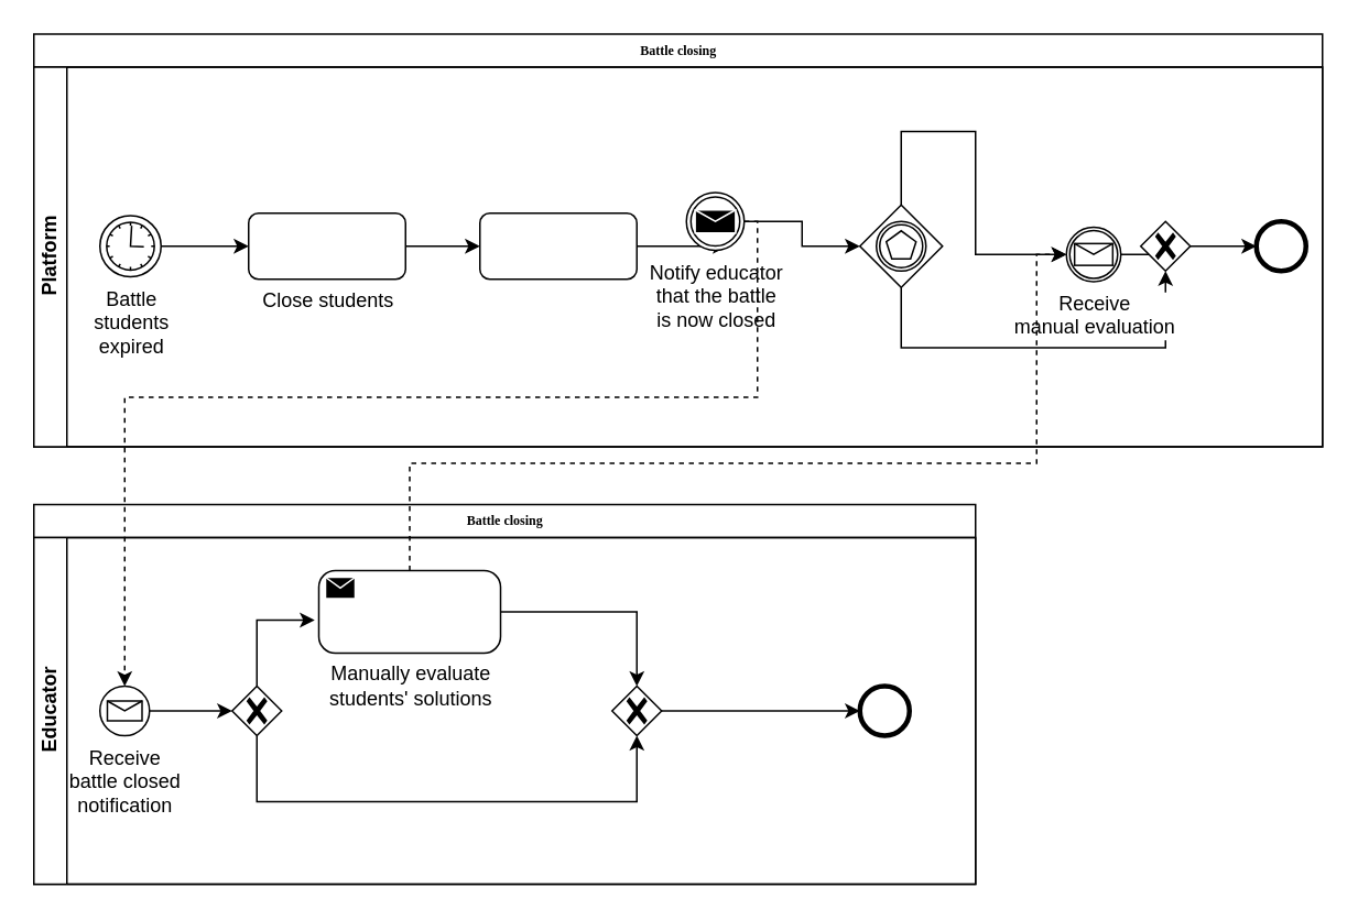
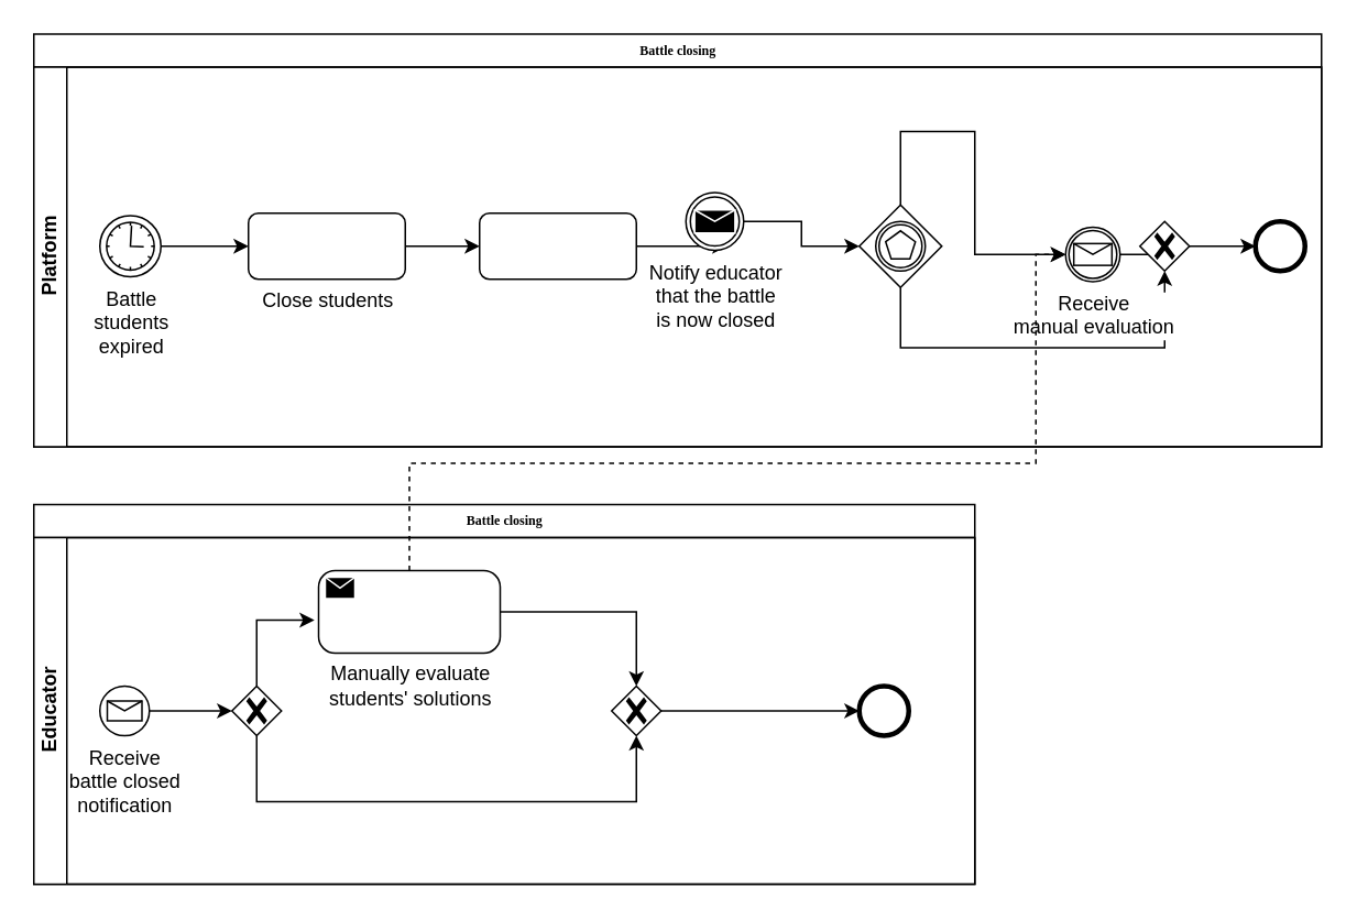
  <mxCell id="0" />
  <mxCell id="1" parent="0" />
  <mxCell id="2" value="Battle closing" style="swimlane;html=1;childLayout=stackLayout;horizontal=1;startSize=20;horizontalStack=0;rounded=0;shadow=0;labelBackgroundColor=none;strokeWidth=1;fontFamily=Verdana;fontSize=8;align=center;" parent="1" vertex="1"><mxGeometry x="20" y="20" width="780" height="250" as="geometry" /></mxCell>
  <mxCell id="3" value="Platform" style="swimlane;html=1;startSize=20;horizontal=0;" parent="2" vertex="1"><mxGeometry y="20" width="780" height="230" as="geometry" /></mxCell>
  <mxCell id="4" style="edgeStyle=orthogonalEdgeStyle;rounded=0;orthogonalLoop=1;jettySize=auto;html=1;entryX=0;entryY=0.5;entryDx=0;entryDy=0;" parent="3" source="5" target="7" edge="1"><mxGeometry relative="1" as="geometry" /></mxCell>
  <mxCell id="5" value="&lt;div&gt;Battle&lt;/div&gt;&lt;div&gt;students&lt;/div&gt;&lt;div&gt;expired&lt;br&gt;&lt;/div&gt;" style="points=[[0.145,0.145,0],[0.5,0,0],[0.855,0.145,0],[1,0.5,0],[0.855,0.855,0],[0.5,1,0],[0.145,0.855,0],[0,0.5,0]];shape=mxgraph.bpmn.event;html=1;verticalLabelPosition=bottom;labelBackgroundColor=#ffffff;verticalAlign=top;align=center;perimeter=ellipsePerimeter;outlineConnect=0;aspect=fixed;outline=standard;symbol=timer;" parent="3" vertex="1"><mxGeometry x="40" y="90" width="37" height="37" as="geometry" /></mxCell>
  <mxCell id="6" style="edgeStyle=orthogonalEdgeStyle;rounded=0;orthogonalLoop=1;jettySize=auto;html=1;entryX=0;entryY=0.5;entryDx=0;entryDy=0;" parent="3" source="7" target="10" edge="1"><mxGeometry relative="1" as="geometry" /></mxCell>
  <mxCell id="7" value="" style="rounded=1;whiteSpace=wrap;html=1;" parent="3" vertex="1"><mxGeometry x="130" y="88.5" width="95" height="40" as="geometry" /></mxCell>
  <mxCell id="8" value="Close students" style="text;html=1;align=center;verticalAlign=middle;resizable=0;points=[];autosize=1;strokeColor=none;fillColor=none;" parent="3" vertex="1"><mxGeometry x="112.5" y="127" width="130" height="30" as="geometry" /></mxCell>
  <mxCell id="9" style="edgeStyle=orthogonalEdgeStyle;rounded=0;orthogonalLoop=1;jettySize=auto;html=1;entryX=0;entryY=0.5;entryDx=0;entryDy=0;entryPerimeter=0;" parent="3" source="10" edge="1"><mxGeometry relative="1" as="geometry"><mxPoint x="420" y="108.5" as="targetPoint" /></mxGeometry></mxCell>
  <mxCell id="10" value="" style="rounded=1;whiteSpace=wrap;html=1;" parent="3" vertex="1"><mxGeometry x="270" y="88.5" width="95" height="40" as="geometry" /></mxCell>
  <mxCell id="11" style="edgeStyle=orthogonalEdgeStyle;rounded=0;orthogonalLoop=1;jettySize=auto;html=1;entryX=0;entryY=0.5;entryDx=0;entryDy=0;entryPerimeter=0;" parent="3" source="12" target="15" edge="1"><mxGeometry relative="1" as="geometry" /></mxCell>
  <mxCell id="12" value="&lt;div&gt;Notify educator&lt;/div&gt;&lt;div&gt;that the battle &lt;br&gt;&lt;/div&gt;&lt;div&gt;is now closed&lt;br&gt;&lt;/div&gt;" style="points=[[0.145,0.145,0],[0.5,0,0],[0.855,0.145,0],[1,0.5,0],[0.855,0.855,0],[0.5,1,0],[0.145,0.855,0],[0,0.5,0]];shape=mxgraph.bpmn.event;html=1;verticalLabelPosition=bottom;labelBackgroundColor=#ffffff;verticalAlign=top;align=center;perimeter=ellipsePerimeter;outlineConnect=0;aspect=fixed;outline=throwing;symbol=message;" parent="3" vertex="1"><mxGeometry x="395.001" y="76" width="35" height="35" as="geometry" /></mxCell>
  <mxCell id="13" style="edgeStyle=orthogonalEdgeStyle;rounded=0;orthogonalLoop=1;jettySize=auto;html=1;entryX=0;entryY=0.5;entryDx=0;entryDy=0;entryPerimeter=0;" parent="3" source="15" target="18" edge="1"><mxGeometry relative="1" as="geometry"><Array as="points"><mxPoint x="525" y="39" /><mxPoint x="570" y="39" /></Array></mxGeometry></mxCell>
  <mxCell id="14" style="edgeStyle=orthogonalEdgeStyle;rounded=0;orthogonalLoop=1;jettySize=auto;html=1;" parent="3" source="15" target="20" edge="1"><mxGeometry relative="1" as="geometry"><Array as="points"><mxPoint x="525" y="170" /><mxPoint x="685" y="170" /></Array></mxGeometry></mxCell>
  <mxCell id="15" value="" style="points=[[0.25,0.25,0],[0.5,0,0],[0.75,0.25,0],[1,0.5,0],[0.75,0.75,0],[0.5,1,0],[0.25,0.75,0],[0,0.5,0]];shape=mxgraph.bpmn.gateway2;html=1;verticalLabelPosition=bottom;labelBackgroundColor=#ffffff;verticalAlign=top;align=center;perimeter=rhombusPerimeter;outlineConnect=0;outline=catching;symbol=multiple;" parent="3" vertex="1"><mxGeometry x="500" y="83.5" width="50" height="50" as="geometry" /></mxCell>
  <mxCell id="16" value="" style="points=[[0.145,0.145,0],[0.5,0,0],[0.855,0.145,0],[1,0.5,0],[0.855,0.855,0],[0.5,1,0],[0.145,0.855,0],[0,0.5,0]];shape=mxgraph.bpmn.event;html=1;verticalLabelPosition=bottom;labelBackgroundColor=#ffffff;verticalAlign=top;align=center;perimeter=ellipsePerimeter;outlineConnect=0;aspect=fixed;outline=end;symbol=terminate2;" parent="3" vertex="1"><mxGeometry x="740" y="93.5" width="30" height="30" as="geometry" /></mxCell>
  <mxCell id="17" style="edgeStyle=orthogonalEdgeStyle;rounded=0;orthogonalLoop=1;jettySize=auto;html=1;" parent="3" source="18" target="20" edge="1"><mxGeometry relative="1" as="geometry" /></mxCell>
  <mxCell id="18" value="&lt;div&gt;Receive&lt;/div&gt;manual evaluation" style="points=[[0.145,0.145,0],[0.5,0,0],[0.855,0.145,0],[1,0.5,0],[0.855,0.855,0],[0.5,1,0],[0.145,0.855,0],[0,0.5,0]];shape=mxgraph.bpmn.event;html=1;verticalLabelPosition=bottom;labelBackgroundColor=#ffffff;verticalAlign=top;align=center;perimeter=ellipsePerimeter;outlineConnect=0;aspect=fixed;outline=catching;symbol=message;" parent="3" vertex="1"><mxGeometry x="625" y="97" width="33" height="33" as="geometry" /></mxCell>
  <mxCell id="19" style="edgeStyle=orthogonalEdgeStyle;rounded=0;orthogonalLoop=1;jettySize=auto;html=1;entryX=0;entryY=0.5;entryDx=0;entryDy=0;entryPerimeter=0;" parent="3" source="20" target="16" edge="1"><mxGeometry relative="1" as="geometry" /></mxCell>
  <mxCell id="20" value="" style="points=[[0.25,0.25,0],[0.5,0,0],[0.75,0.25,0],[1,0.5,0],[0.75,0.75,0],[0.5,1,0],[0.25,0.75,0],[0,0.5,0]];shape=mxgraph.bpmn.gateway2;html=1;verticalLabelPosition=bottom;labelBackgroundColor=#ffffff;verticalAlign=top;align=center;perimeter=rhombusPerimeter;outlineConnect=0;outline=none;symbol=none;gwType=exclusive;" parent="3" vertex="1"><mxGeometry x="670" y="93.5" width="30" height="30" as="geometry" /></mxCell>
  <mxCell id="21" value="Battle closing" style="swimlane;html=1;childLayout=stackLayout;horizontal=1;startSize=20;horizontalStack=0;rounded=0;shadow=0;labelBackgroundColor=none;strokeWidth=1;fontFamily=Verdana;fontSize=8;align=center;rotation=0;" vertex="1" parent="1"><mxGeometry x="20" y="305" width="570" height="230" as="geometry" /></mxCell>
  <mxCell id="22" value="Educator" style="swimlane;html=1;startSize=20;horizontal=0;" vertex="1" parent="21"><mxGeometry y="20" width="570" height="210" as="geometry" /></mxCell>
  <mxCell id="23" style="edgeStyle=orthogonalEdgeStyle;rounded=0;orthogonalLoop=1;jettySize=auto;html=1;entryX=0;entryY=0.5;entryDx=0;entryDy=0;entryPerimeter=0;" edge="1" parent="22" source="33" target="26"><mxGeometry relative="1" as="geometry"><mxPoint x="73" y="105" as="sourcePoint" /></mxGeometry></mxCell>
  <mxCell id="24" style="edgeStyle=orthogonalEdgeStyle;rounded=0;orthogonalLoop=1;jettySize=auto;html=1;" edge="1" parent="22" source="26"><mxGeometry relative="1" as="geometry"><mxPoint x="170" y="49.966" as="targetPoint" /><Array as="points"><mxPoint x="135" y="50" /></Array></mxGeometry></mxCell>
  <mxCell id="25" style="edgeStyle=orthogonalEdgeStyle;rounded=0;orthogonalLoop=1;jettySize=auto;html=1;" edge="1" parent="22" source="26" target="31"><mxGeometry relative="1" as="geometry"><Array as="points"><mxPoint x="135" y="160" /><mxPoint x="365" y="160" /></Array></mxGeometry></mxCell>
  <mxCell id="26" value="" style="points=[[0.25,0.25,0],[0.5,0,0],[0.75,0.25,0],[1,0.5,0],[0.75,0.75,0],[0.5,1,0],[0.25,0.75,0],[0,0.5,0]];shape=mxgraph.bpmn.gateway2;html=1;verticalLabelPosition=bottom;labelBackgroundColor=#ffffff;verticalAlign=top;align=center;perimeter=rhombusPerimeter;outlineConnect=0;outline=none;symbol=none;gwType=exclusive;" vertex="1" parent="22"><mxGeometry x="120" y="90" width="30" height="30" as="geometry" /></mxCell>
  <mxCell id="27" value="&lt;div&gt;Manually evaluate &lt;br&gt;&lt;/div&gt;&lt;div&gt;students' solutions&lt;br&gt;&lt;/div&gt;" style="text;html=1;align=center;verticalAlign=middle;resizable=0;points=[];autosize=1;strokeColor=none;fillColor=none;" vertex="1" parent="22"><mxGeometry x="162.5" y="70" width="130" height="40" as="geometry" /></mxCell>
  <mxCell id="28" style="edgeStyle=orthogonalEdgeStyle;rounded=0;orthogonalLoop=1;jettySize=auto;html=1;" edge="1" parent="22" source="29" target="31"><mxGeometry relative="1" as="geometry" /></mxCell>
  <mxCell id="29" value="" style="points=[[0.25,0,0],[0.5,0,0],[0.75,0,0],[1,0.25,0],[1,0.5,0],[1,0.75,0],[0.75,1,0],[0.5,1,0],[0.25,1,0],[0,0.75,0],[0,0.5,0],[0,0.25,0]];shape=mxgraph.bpmn.task;whiteSpace=wrap;rectStyle=rounded;size=10;html=1;container=1;expand=0;collapsible=0;taskMarker=send;" vertex="1" parent="22"><mxGeometry x="172.5" y="20" width="110" height="50" as="geometry" /></mxCell>
  <mxCell id="30" style="edgeStyle=orthogonalEdgeStyle;rounded=0;orthogonalLoop=1;jettySize=auto;html=1;entryX=0;entryY=0.5;entryDx=0;entryDy=0;entryPerimeter=0;" edge="1" parent="22" source="31" target="32"><mxGeometry relative="1" as="geometry" /></mxCell>
  <mxCell id="31" value="" style="points=[[0.25,0.25,0],[0.5,0,0],[0.75,0.25,0],[1,0.5,0],[0.75,0.75,0],[0.5,1,0],[0.25,0.75,0],[0,0.5,0]];shape=mxgraph.bpmn.gateway2;html=1;verticalLabelPosition=bottom;labelBackgroundColor=#ffffff;verticalAlign=top;align=center;perimeter=rhombusPerimeter;outlineConnect=0;outline=none;symbol=none;gwType=exclusive;" vertex="1" parent="22"><mxGeometry x="350" y="90" width="30" height="30" as="geometry" /></mxCell>
  <mxCell id="32" value="" style="points=[[0.145,0.145,0],[0.5,0,0],[0.855,0.145,0],[1,0.5,0],[0.855,0.855,0],[0.5,1,0],[0.145,0.855,0],[0,0.5,0]];shape=mxgraph.bpmn.event;html=1;verticalLabelPosition=bottom;labelBackgroundColor=#ffffff;verticalAlign=top;align=center;perimeter=ellipsePerimeter;outlineConnect=0;aspect=fixed;outline=end;symbol=terminate2;" vertex="1" parent="22"><mxGeometry x="500" y="90" width="30" height="30" as="geometry" /></mxCell>
  <mxCell id="33" value="&lt;div&gt;Receive&lt;/div&gt;&lt;div&gt;battle closed&lt;/div&gt;&lt;div&gt;notification&lt;br&gt;&lt;/div&gt;" style="points=[[0.145,0.145,0],[0.5,0,0],[0.855,0.145,0],[1,0.5,0],[0.855,0.855,0],[0.5,1,0],[0.145,0.855,0],[0,0.5,0]];shape=mxgraph.bpmn.event;html=1;verticalLabelPosition=bottom;labelBackgroundColor=#ffffff;verticalAlign=top;align=center;perimeter=ellipsePerimeter;outlineConnect=0;aspect=fixed;outline=standard;symbol=message;" vertex="1" parent="22"><mxGeometry x="40" y="90" width="30" height="30" as="geometry" /></mxCell>
- <mxCell id="34" style="edgeStyle=orthogonalEdgeStyle;rounded=0;orthogonalLoop=1;jettySize=auto;html=1;dashed=1;" edge="1" parent="1" source="12" target="33"><mxGeometry relative="1" as="geometry"><Array as="points"><mxPoint x="458" y="240" /><mxPoint x="75" y="240" /></Array></mxGeometry></mxCell>
  <mxCell id="35" style="edgeStyle=orthogonalEdgeStyle;rounded=0;orthogonalLoop=1;jettySize=auto;html=1;dashed=1;" edge="1" parent="1" source="29" target="18"><mxGeometry relative="1" as="geometry"><Array as="points"><mxPoint x="248" y="280" /><mxPoint x="627" y="280" /></Array></mxGeometry></mxCell>
